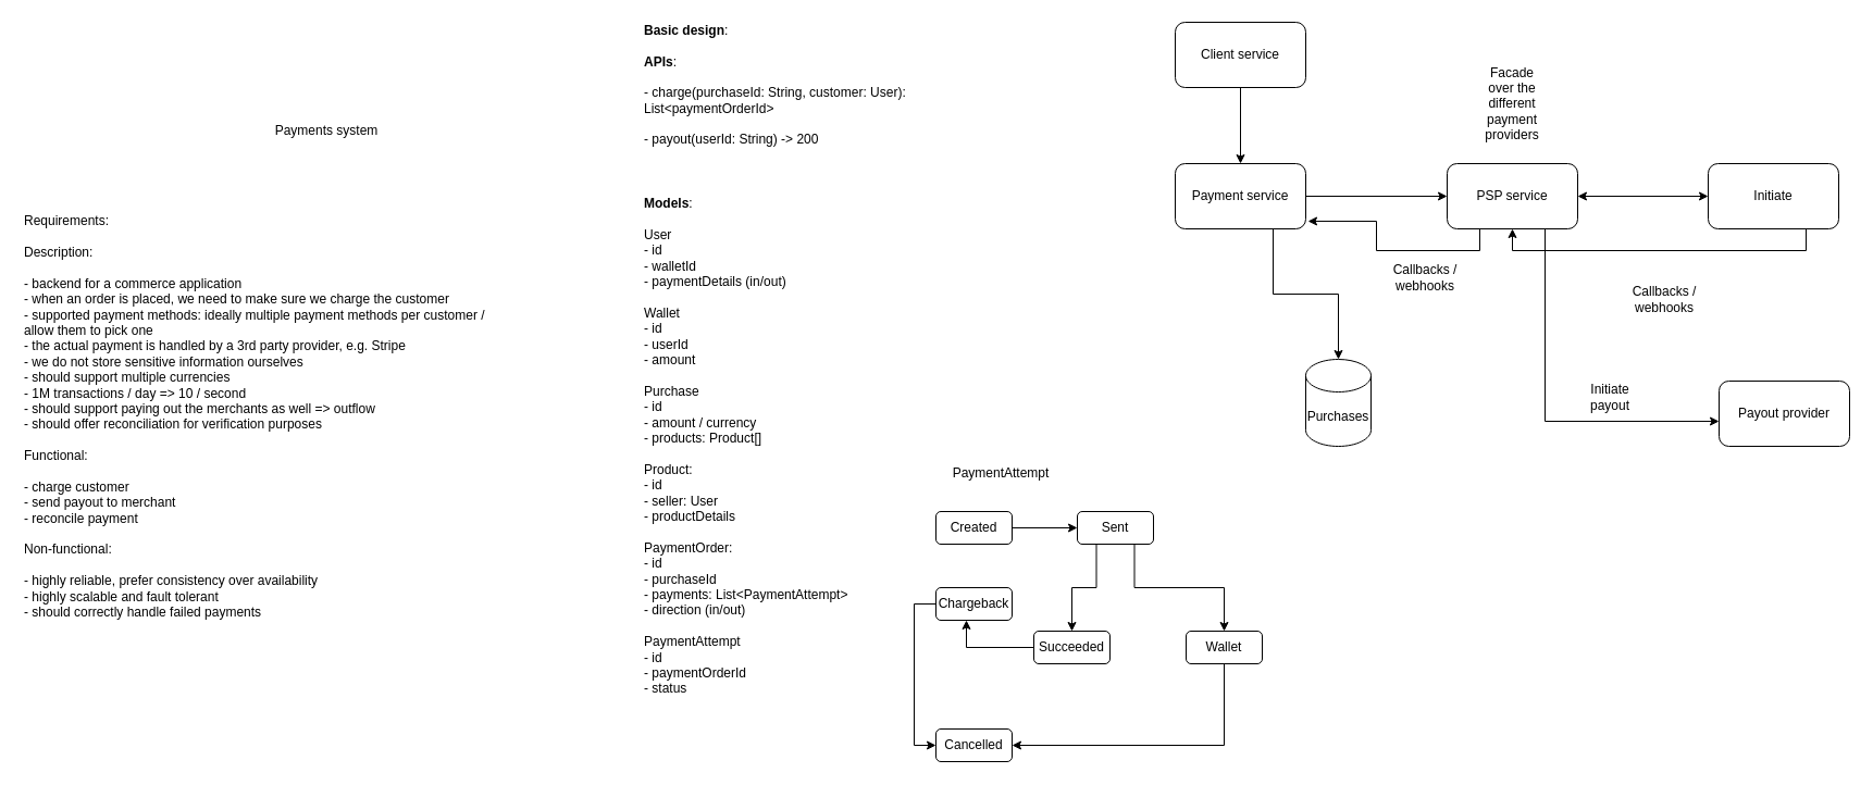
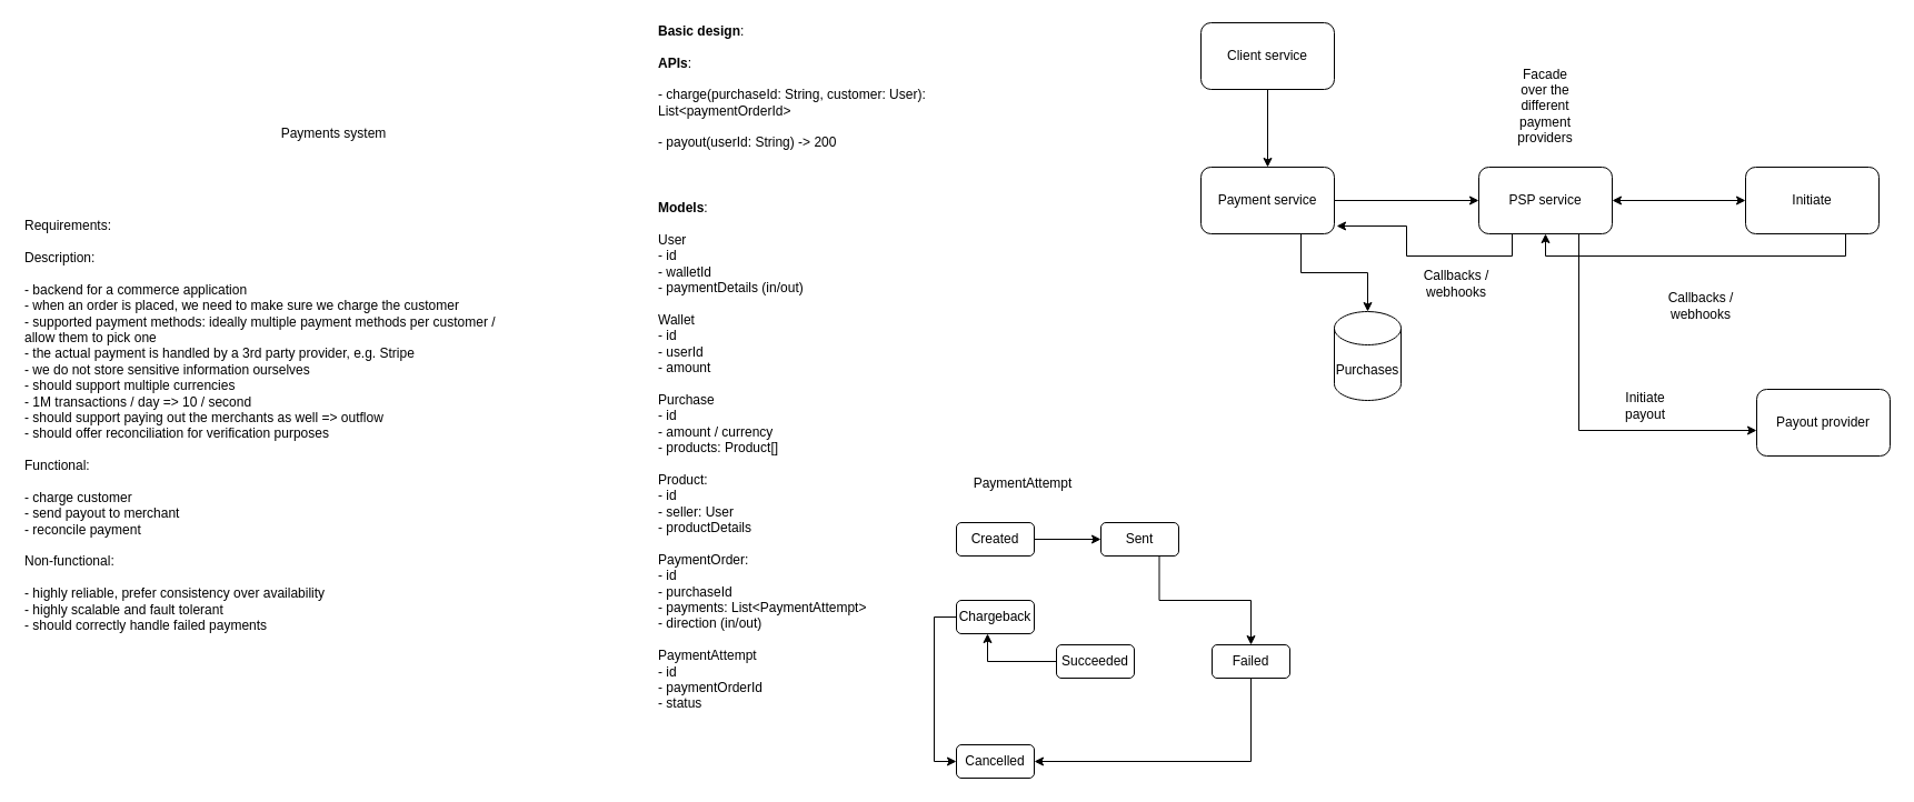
  <mxCell id="0" />
  <mxCell id="1" parent="0" />
  <mxCell id="2" value="Payments system" style="text;html=1;align=center;verticalAlign=middle;whiteSpace=wrap;rounded=0;" vertex="1" parent="1"><mxGeometry x="180" y="100" width="240" height="40" as="geometry" /></mxCell>
  <mxCell id="3" value="&lt;div align=&quot;left&quot;&gt;Requirements:&lt;/div&gt;&lt;div align=&quot;left&quot;&gt;&lt;br&gt;&lt;/div&gt;&lt;div align=&quot;left&quot;&gt;Description:&lt;/div&gt;&lt;div align=&quot;left&quot;&gt;&lt;br&gt;&lt;/div&gt;&lt;div align=&quot;left&quot;&gt;- backend for a commerce application&lt;/div&gt;&lt;div align=&quot;left&quot;&gt;- when an order is placed, we need to make sure we charge the customer&lt;/div&gt;&lt;div align=&quot;left&quot;&gt;- supported payment methods: ideally multiple payment methods per customer / allow them to pick one&lt;/div&gt;&lt;div align=&quot;left&quot;&gt;- the actual payment is handled by a 3rd party provider, e.g. Stripe&lt;/div&gt;&lt;div align=&quot;left&quot;&gt;- we do not store sensitive information ourselves&lt;/div&gt;&lt;div align=&quot;left&quot;&gt;- should support multiple currencies&lt;/div&gt;&lt;div align=&quot;left&quot;&gt;- 1M transactions / day =&amp;gt; 10 / second&lt;/div&gt;&lt;div align=&quot;left&quot;&gt;- should support paying out the merchants as well =&amp;gt; outflow&lt;/div&gt;&lt;div align=&quot;left&quot;&gt;- should offer reconciliation for verification purposes&lt;/div&gt;&lt;div align=&quot;left&quot;&gt;&lt;br&gt;&lt;/div&gt;&lt;div align=&quot;left&quot;&gt;Functional:&lt;/div&gt;&lt;div align=&quot;left&quot;&gt;&lt;br&gt;&lt;/div&gt;&lt;div align=&quot;left&quot;&gt;- charge customer&lt;/div&gt;&lt;div align=&quot;left&quot;&gt;- send payout to merchant&lt;/div&gt;&lt;div align=&quot;left&quot;&gt;- reconcile payment&lt;/div&gt;&lt;div align=&quot;left&quot;&gt;&lt;br&gt;&lt;/div&gt;&lt;div align=&quot;left&quot;&gt;Non-functional:&lt;/div&gt;&lt;div align=&quot;left&quot;&gt;&lt;br&gt;&lt;/div&gt;&lt;div align=&quot;left&quot;&gt;- highly reliable, prefer consistency over availability&lt;/div&gt;&lt;div align=&quot;left&quot;&gt;- highly scalable and fault tolerant&lt;/div&gt;&lt;div align=&quot;left&quot;&gt;- should correctly handle failed payments&lt;br&gt;&lt;/div&gt;&lt;div align=&quot;left&quot;&gt;&lt;br&gt;&lt;/div&gt;" style="text;html=1;align=left;verticalAlign=middle;whiteSpace=wrap;rounded=0;" vertex="1" parent="1"><mxGeometry x="20" y="360" width="440" height="60" as="geometry" /></mxCell>
  <mxCell id="4" value="&lt;div align=&quot;left&quot;&gt;&lt;b&gt;Basic design&lt;/b&gt;:&lt;/div&gt;&lt;div align=&quot;left&quot;&gt;&lt;br&gt;&lt;/div&gt;&lt;div align=&quot;left&quot;&gt;&lt;b&gt;APIs&lt;/b&gt;:&lt;/div&gt;&lt;div align=&quot;left&quot;&gt;&lt;br&gt;&lt;/div&gt;&lt;div align=&quot;left&quot;&gt;- charge(purchaseId: String, customer: User): List&amp;lt;paymentOrderId&amp;gt;&lt;/div&gt;&lt;div align=&quot;left&quot;&gt;&lt;br&gt;&lt;/div&gt;&lt;div align=&quot;left&quot;&gt;- payout(userId: String) -&amp;gt; 200&lt;br&gt;&lt;/div&gt;&lt;div align=&quot;left&quot;&gt;&lt;br&gt;&lt;/div&gt;" style="text;html=1;align=left;verticalAlign=middle;whiteSpace=wrap;rounded=0;" vertex="1" parent="1"><mxGeometry x="590" y="70" width="310" height="30" as="geometry" /></mxCell>
  <mxCell id="5" value="&lt;div align=&quot;left&quot;&gt;&lt;b&gt;Models&lt;/b&gt;:&lt;/div&gt;&lt;div align=&quot;left&quot;&gt;&lt;br&gt;&lt;/div&gt;&lt;div align=&quot;left&quot;&gt;User&lt;/div&gt;&lt;div align=&quot;left&quot;&gt;- id&lt;/div&gt;&lt;div align=&quot;left&quot;&gt;- walletId&lt;br&gt;&lt;/div&gt;&lt;div align=&quot;left&quot;&gt;- paymentDetails (in/out)&lt;/div&gt;&lt;div align=&quot;left&quot;&gt;&lt;br&gt;&lt;/div&gt;&lt;div align=&quot;left&quot;&gt;Wallet&lt;/div&gt;&lt;div align=&quot;left&quot;&gt;- id&lt;/div&gt;&lt;div align=&quot;left&quot;&gt;- userId&lt;/div&gt;&lt;div align=&quot;left&quot;&gt;- amount&lt;br&gt;&lt;/div&gt;&lt;div align=&quot;left&quot;&gt;&lt;br&gt;&lt;/div&gt;&lt;div align=&quot;left&quot;&gt;Purchase&lt;/div&gt;&lt;div align=&quot;left&quot;&gt;- id&lt;/div&gt;&lt;div align=&quot;left&quot;&gt;- amount / currency&lt;/div&gt;&lt;div align=&quot;left&quot;&gt;- products: Product[]&lt;/div&gt;&lt;div align=&quot;left&quot;&gt;&lt;br&gt;&lt;/div&gt;&lt;div align=&quot;left&quot;&gt;Product:&lt;/div&gt;&lt;div align=&quot;left&quot;&gt;- id&lt;br&gt;&lt;/div&gt;&lt;div align=&quot;left&quot;&gt;- seller: User&lt;/div&gt;&lt;div align=&quot;left&quot;&gt;- productDetails&lt;br&gt;&lt;/div&gt;&lt;div align=&quot;left&quot;&gt;&lt;br&gt;&lt;/div&gt;&lt;div align=&quot;left&quot;&gt;PaymentOrder:&lt;/div&gt;&lt;div align=&quot;left&quot;&gt;- id&lt;/div&gt;&lt;div align=&quot;left&quot;&gt;- purchaseId&lt;/div&gt;&lt;div align=&quot;left&quot;&gt;- payments: List&amp;lt;PaymentAttempt&amp;gt;&lt;/div&gt;&lt;div align=&quot;left&quot;&gt;- direction (in/out)&lt;br&gt;&lt;/div&gt;&lt;div align=&quot;left&quot;&gt;&lt;br&gt;&lt;/div&gt;&lt;div align=&quot;left&quot;&gt;PaymentAttempt&lt;/div&gt;&lt;div align=&quot;left&quot;&gt;- id&lt;/div&gt;&lt;div align=&quot;left&quot;&gt;- paymentOrderId&lt;/div&gt;&lt;div align=&quot;left&quot;&gt;- status&lt;br&gt;&lt;/div&gt;" style="text;html=1;align=left;verticalAlign=middle;whiteSpace=wrap;rounded=0;" vertex="1" parent="1"><mxGeometry x="590" y="350" width="300" height="120" as="geometry" /></mxCell>
  <mxCell id="6" style="edgeStyle=orthogonalEdgeStyle;rounded=0;orthogonalLoop=1;jettySize=auto;html=1;entryX=0.5;entryY=0;entryDx=0;entryDy=0;" edge="1" parent="1" source="7" target="10"><mxGeometry relative="1" as="geometry" /></mxCell>
  <mxCell id="7" value="Client service" style="rounded=1;whiteSpace=wrap;html=1;" vertex="1" parent="1"><mxGeometry x="1080" y="20" width="120" height="60" as="geometry" /></mxCell>
  <mxCell id="8" style="edgeStyle=orthogonalEdgeStyle;rounded=0;orthogonalLoop=1;jettySize=auto;html=1;exitX=0.75;exitY=1;exitDx=0;exitDy=0;" edge="1" parent="1" source="10" target="11"><mxGeometry relative="1" as="geometry" /></mxCell>
  <mxCell id="9" style="edgeStyle=orthogonalEdgeStyle;rounded=0;orthogonalLoop=1;jettySize=auto;html=1;" edge="1" parent="1" source="10" target="15"><mxGeometry relative="1" as="geometry" /></mxCell>
  <mxCell id="10" value="Payment service" style="rounded=1;whiteSpace=wrap;html=1;" vertex="1" parent="1"><mxGeometry x="1080" y="150" width="120" height="60" as="geometry" /></mxCell>
- <mxCell id="11" value="Purchases" style="shape=cylinder3;whiteSpace=wrap;html=1;boundedLbl=1;backgroundOutline=1;size=15;" vertex="1" parent="1"><mxGeometry x="1200" y="330" width="60" height="80" as="geometry" /></mxCell>
+ <mxCell id="11" value="Purchases" style="shape=cylinder3;whiteSpace=wrap;html=1;boundedLbl=1;backgroundOutline=1;size=15;" vertex="1" parent="1"><mxGeometry x="1200" y="280" width="60" height="80" as="geometry" /></mxCell>
  <mxCell id="12" style="edgeStyle=orthogonalEdgeStyle;rounded=0;orthogonalLoop=1;jettySize=auto;html=1;exitX=0.75;exitY=1;exitDx=0;exitDy=0;entryX=0.5;entryY=1;entryDx=0;entryDy=0;" edge="1" parent="1" source="13" target="15"><mxGeometry relative="1" as="geometry" /></mxCell>
  <mxCell id="13" value="Initiate" style="rounded=1;whiteSpace=wrap;html=1;" vertex="1" parent="1"><mxGeometry x="1570" y="150" width="120" height="60" as="geometry" /></mxCell>
  <mxCell id="14" style="edgeStyle=orthogonalEdgeStyle;rounded=0;orthogonalLoop=1;jettySize=auto;html=1;startArrow=classic;startFill=1;" edge="1" parent="1" source="15" target="13"><mxGeometry relative="1" as="geometry" /></mxCell>
  <mxCell id="15" value="PSP service" style="rounded=1;whiteSpace=wrap;html=1;" vertex="1" parent="1"><mxGeometry x="1330" y="150" width="120" height="60" as="geometry" /></mxCell>
  <mxCell id="16" value="Facade over the different payment providers" style="text;html=1;align=center;verticalAlign=middle;whiteSpace=wrap;rounded=0;" vertex="1" parent="1"><mxGeometry x="1360" y="80" width="60" height="30" as="geometry" /></mxCell>
  <mxCell id="17" value="Callbacks / webhooks" style="text;html=1;align=center;verticalAlign=middle;whiteSpace=wrap;rounded=0;" vertex="1" parent="1"><mxGeometry x="1260" y="240" width="100" height="30" as="geometry" /></mxCell>
  <mxCell id="18" style="edgeStyle=orthogonalEdgeStyle;rounded=0;orthogonalLoop=1;jettySize=auto;html=1;exitX=0.25;exitY=1;exitDx=0;exitDy=0;entryX=1.017;entryY=0.883;entryDx=0;entryDy=0;entryPerimeter=0;" edge="1" parent="1" source="15" target="10"><mxGeometry relative="1" as="geometry" /></mxCell>
  <mxCell id="19" value="Callbacks / webhooks" style="text;html=1;align=center;verticalAlign=middle;whiteSpace=wrap;rounded=0;" vertex="1" parent="1"><mxGeometry x="1480" y="260" width="100" height="30" as="geometry" /></mxCell>
  <mxCell id="20" value="PaymentAttempt" style="text;html=1;align=center;verticalAlign=middle;whiteSpace=wrap;rounded=0;" vertex="1" parent="1"><mxGeometry x="890" y="420" width="60" height="30" as="geometry" /></mxCell>
  <mxCell id="21" style="edgeStyle=orthogonalEdgeStyle;rounded=0;orthogonalLoop=1;jettySize=auto;html=1;entryX=0;entryY=0.5;entryDx=0;entryDy=0;" edge="1" parent="1" source="22" target="25"><mxGeometry relative="1" as="geometry" /></mxCell>
  <mxCell id="22" value="Created" style="rounded=1;whiteSpace=wrap;html=1;" vertex="1" parent="1"><mxGeometry x="860" y="470" width="70" height="30" as="geometry" /></mxCell>
- <mxCell id="23" style="edgeStyle=orthogonalEdgeStyle;rounded=0;orthogonalLoop=1;jettySize=auto;html=1;exitX=0.25;exitY=1;exitDx=0;exitDy=0;entryX=0.5;entryY=0;entryDx=0;entryDy=0;" edge="1" parent="1" source="25" target="26"><mxGeometry relative="1" as="geometry" /></mxCell>
  <mxCell id="24" style="edgeStyle=orthogonalEdgeStyle;rounded=0;orthogonalLoop=1;jettySize=auto;html=1;exitX=0.75;exitY=1;exitDx=0;exitDy=0;entryX=0.5;entryY=0;entryDx=0;entryDy=0;" edge="1" parent="1" source="25" target="28"><mxGeometry relative="1" as="geometry" /></mxCell>
  <mxCell id="25" value="Sent" style="rounded=1;whiteSpace=wrap;html=1;" vertex="1" parent="1"><mxGeometry x="990" y="470" width="70" height="30" as="geometry" /></mxCell>
  <mxCell id="26" value="Succeeded" style="rounded=1;whiteSpace=wrap;html=1;" vertex="1" parent="1"><mxGeometry x="950" y="580" width="70" height="30" as="geometry" /></mxCell>
  <mxCell id="27" style="edgeStyle=orthogonalEdgeStyle;rounded=0;orthogonalLoop=1;jettySize=auto;html=1;" edge="1" parent="1" source="28" target="32"><mxGeometry relative="1" as="geometry"><Array as="points"><mxPoint x="1125" y="685" /></Array></mxGeometry></mxCell>
- <mxCell id="28" value="Wallet" style="rounded=1;whiteSpace=wrap;html=1;" vertex="1" parent="1"><mxGeometry x="1090" y="580" width="70" height="30" as="geometry" /></mxCell>
+ <mxCell id="28" value="Failed" style="rounded=1;whiteSpace=wrap;html=1;" vertex="1" parent="1"><mxGeometry x="1090" y="580" width="70" height="30" as="geometry" /></mxCell>
  <mxCell id="29" style="edgeStyle=orthogonalEdgeStyle;rounded=0;orthogonalLoop=1;jettySize=auto;html=1;entryX=0;entryY=0.5;entryDx=0;entryDy=0;" edge="1" parent="1" source="30" target="32"><mxGeometry relative="1" as="geometry"><Array as="points"><mxPoint x="840" y="555" /><mxPoint x="840" y="685" /></Array></mxGeometry></mxCell>
  <mxCell id="30" value="Chargeback" style="rounded=1;whiteSpace=wrap;html=1;" vertex="1" parent="1"><mxGeometry x="860" y="540" width="70" height="30" as="geometry" /></mxCell>
  <mxCell id="31" style="edgeStyle=orthogonalEdgeStyle;rounded=0;orthogonalLoop=1;jettySize=auto;html=1;entryX=0.4;entryY=1;entryDx=0;entryDy=0;entryPerimeter=0;" edge="1" parent="1" source="26" target="30"><mxGeometry relative="1" as="geometry" /></mxCell>
  <mxCell id="32" value="Cancelled" style="rounded=1;whiteSpace=wrap;html=1;" vertex="1" parent="1"><mxGeometry x="860" y="670" width="70" height="30" as="geometry" /></mxCell>
  <mxCell id="33" value="Payout provider" style="rounded=1;whiteSpace=wrap;html=1;" vertex="1" parent="1"><mxGeometry x="1580" y="350" width="120" height="60" as="geometry" /></mxCell>
  <mxCell id="34" style="edgeStyle=orthogonalEdgeStyle;rounded=0;orthogonalLoop=1;jettySize=auto;html=1;exitX=0.75;exitY=1;exitDx=0;exitDy=0;entryX=0;entryY=0.617;entryDx=0;entryDy=0;entryPerimeter=0;" edge="1" parent="1" source="15" target="33"><mxGeometry relative="1" as="geometry" /></mxCell>
  <mxCell id="35" value="Initiate payout" style="text;html=1;align=center;verticalAlign=middle;whiteSpace=wrap;rounded=0;" vertex="1" parent="1"><mxGeometry x="1450" y="350" width="60" height="30" as="geometry" /></mxCell>
